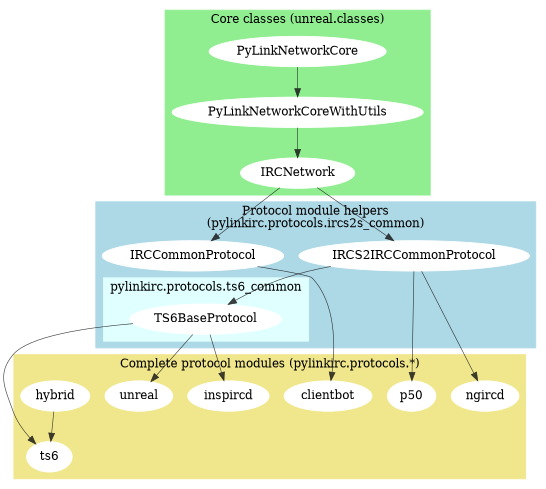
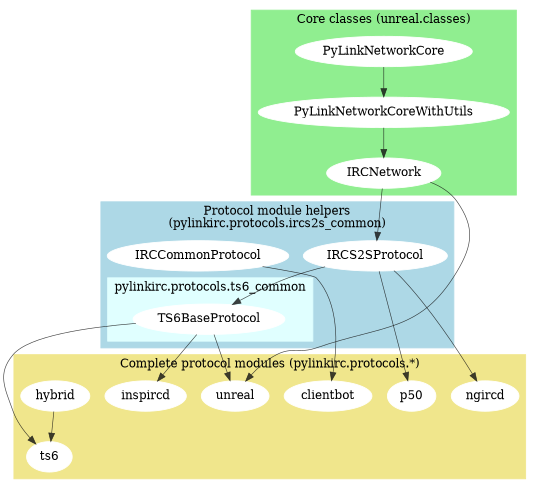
  digraph {
    node [color=white style=filled]
    edge [color="#111111CC" penwidth=0.75]
    PyLinkNetworkCore
    PyLinkNetworkCoreWithUtils
    IRCNetwork
    TS6BaseProtocol
    IRCCommonProtocol
-   IRCS2SProtocol [label=IRCS2IRCCommonProtocol]
+   IRCS2SProtocol
    clientbot
    n8 [label=p50]
    ngircd
    ts6
    inspircd
    unreal
    hybrid
    subgraph cluster_1 {
      color="#90EE90"
      label="Core classes (unreal.classes)"
      style=filled
      PyLinkNetworkCore
      PyLinkNetworkCoreWithUtils
      IRCNetwork
    }
    subgraph cluster_2 {
      color=lightblue
      label="Protocol module helpers\n(pylinkirc.protocols.ircs2s_common)"
      style=filled
      IRCCommonProtocol
      IRCS2SProtocol
      subgraph cluster_3 {
        color=lightcyan
        label="pylinkirc.protocols.ts6_common"
        style=filled
        TS6BaseProtocol
      }
    }
    subgraph cluster_4 {
      color=khaki
      label="Complete protocol modules (pylinkirc.protocols.*)"
      style=filled
      clientbot
      n8
      ngircd
      ts6
      inspircd
      unreal
      hybrid
    }
    PyLinkNetworkCore -> PyLinkNetworkCoreWithUtils
    PyLinkNetworkCoreWithUtils -> IRCNetwork
-   IRCNetwork -> IRCCommonProtocol
+   IRCNetwork -> unreal
    IRCNetwork -> IRCS2SProtocol
    TS6BaseProtocol -> ts6
    TS6BaseProtocol -> inspircd
    TS6BaseProtocol -> unreal
    IRCCommonProtocol -> clientbot
    IRCS2SProtocol -> TS6BaseProtocol
    IRCS2SProtocol -> n8
    IRCS2SProtocol -> ngircd
    hybrid -> ts6
  }
